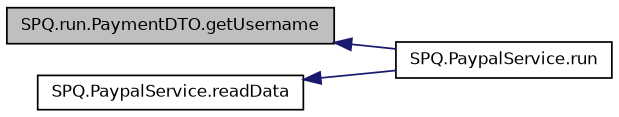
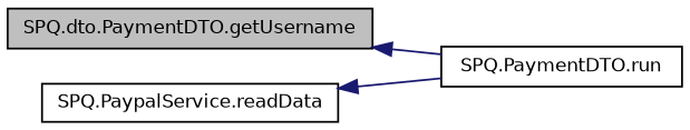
  digraph {
    rankdir=LR
    node [color=black fillcolor=white fontname=Helvetica fontsize=10 shape=record style=filled]
    edge [color=midnightblue dir=back fontname=Helvetica fontsize=10 labelfontname=Helvetica labelfontsize=10 style=solid]
-   n1 [fillcolor=grey75 fontcolor=black height=0.2 label="SPQ.run.PaymentDTO.getUsername" width=0.4]
-   n2 [height=0.2 label="SPQ.PaypalService.run" width=0.4]
+   n1 [fillcolor=grey75 fontcolor=black height=0.2 label="SPQ.dto.PaymentDTO.getUsername" width=0.4]
+   n2 [height=0.2 label="SPQ.PaymentDTO.run" width=0.4]
    n3 [height=0.2 label="SPQ.PaypalService.readData" width=0.4]
    n1 -> n2
    n3 -> n2
  }
